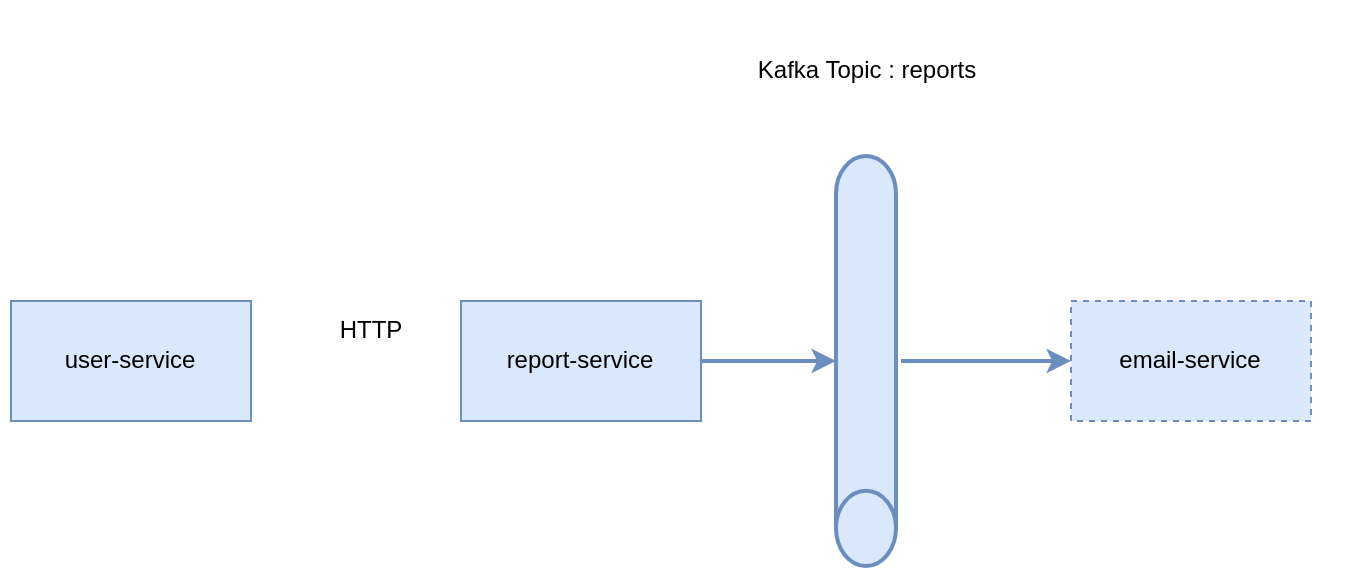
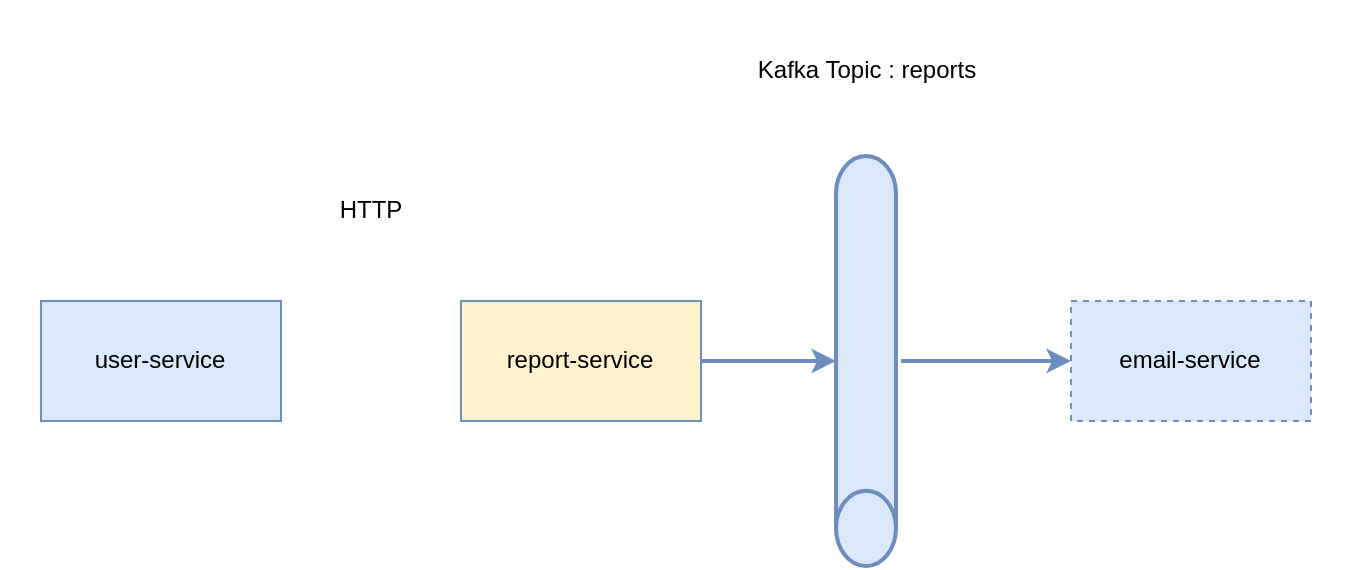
  <mxCell id="0" style=";html=1;" />
  <mxCell id="1" style=";html=1;" parent="0" />
- <mxCell id="2" value="user-service" style="rounded=0;whiteSpace=wrap;html=1;fillColor=#dae8fc;strokeColor=#6c8ebf;" vertex="1" parent="1"><mxGeometry x="5" y="150" width="120" height="60" as="geometry" /></mxCell>
- <mxCell id="3" value="report-service" style="rounded=0;whiteSpace=wrap;html=1;fillColor=#dae8fc;strokeColor=#6c8ebf;" vertex="1" parent="1"><mxGeometry x="230" y="150" width="120" height="60" as="geometry" /></mxCell>
+ <mxCell id="2" value="user-service" style="rounded=0;whiteSpace=wrap;html=1;fillColor=#dae8fc;strokeColor=#6c8ebf;" vertex="1" parent="1"><mxGeometry x="20" y="150" width="120" height="60" as="geometry" /></mxCell>
+ <mxCell id="3" value="report-service" style="rounded=0;whiteSpace=wrap;html=1;fillColor=#fff2cc;strokeColor=#6c8ebf;" vertex="1" parent="1"><mxGeometry x="230" y="150" width="120" height="60" as="geometry" /></mxCell>
  <mxCell id="4" value="email-service" style="rounded=0;whiteSpace=wrap;html=1;fillColor=#dae8fc;strokeColor=#6c8ebf;dashed=1;" vertex="1" parent="1"><mxGeometry x="535" y="150" width="120" height="60" as="geometry" /></mxCell>
  <mxCell id="5" value="" style="strokeWidth=2;html=1;shape=mxgraph.flowchart.direct_data;whiteSpace=wrap;rotation=90;fillColor=#dae8fc;strokeColor=#6c8ebf;" vertex="1" parent="1"><mxGeometry x="330" y="165" width="205" height="30" as="geometry" /></mxCell>
  <mxCell id="6" value="Kafka Topic : reports" style="text;html=1;align=center;verticalAlign=middle;resizable=0;points=[];autosize=1;strokeColor=none;fillColor=none;" vertex="1" parent="1"><mxGeometry x="367.5" y="20" width="130" height="30" as="geometry" /></mxCell>
  <mxCell id="7" value="" style="endArrow=none;html=1;rounded=0;fillColor=#dae8fc;strokeColor=#6c8ebf;strokeWidth=2;startArrow=classic;startFill=1;exitX=0.5;exitY=1;exitDx=0;exitDy=0;exitPerimeter=0;" edge="1" parent="1" source="5"><mxGeometry width="50" height="50" relative="1" as="geometry"><mxPoint x="240" y="190" as="sourcePoint" /><mxPoint x="350" y="180" as="targetPoint" /></mxGeometry></mxCell>
  <mxCell id="8" value="&lt;font style=&quot;font-size: 18px;&quot;&gt;&lt;br&gt;&lt;/font&gt;" style="edgeLabel;html=1;align=center;verticalAlign=middle;resizable=0;points=[];" vertex="1" connectable="0" parent="7"><mxGeometry x="-0.021" y="1" relative="1" as="geometry"><mxPoint as="offset" /></mxGeometry></mxCell>
  <mxCell id="9" value="" style="endArrow=none;html=1;rounded=0;fillColor=#dae8fc;strokeColor=#6c8ebf;strokeWidth=2;startArrow=classic;startFill=1;" edge="1" parent="1" source="4"><mxGeometry width="50" height="50" relative="1" as="geometry"><mxPoint x="428" y="190" as="sourcePoint" /><mxPoint x="450" y="180" as="targetPoint" /></mxGeometry></mxCell>
  <mxCell id="10" value="&lt;font style=&quot;font-size: 18px;&quot;&gt;&lt;br&gt;&lt;/font&gt;" style="edgeLabel;html=1;align=center;verticalAlign=middle;resizable=0;points=[];" vertex="1" connectable="0" parent="9"><mxGeometry x="-0.021" y="1" relative="1" as="geometry"><mxPoint as="offset" /></mxGeometry></mxCell>
- <mxCell id="11" value="HTTP" style="text;html=1;align=center;verticalAlign=middle;resizable=0;points=[];autosize=1;strokeColor=none;fillColor=none;" vertex="1" parent="1"><mxGeometry x="160" y="150" width="50" height="30" as="geometry" /></mxCell>
+ <mxCell id="11" value="HTTP" style="text;html=1;align=center;verticalAlign=middle;resizable=0;points=[];autosize=1;strokeColor=none;fillColor=none;" vertex="1" parent="1"><mxGeometry x="160" y="90" width="50" height="30" as="geometry" /></mxCell>
